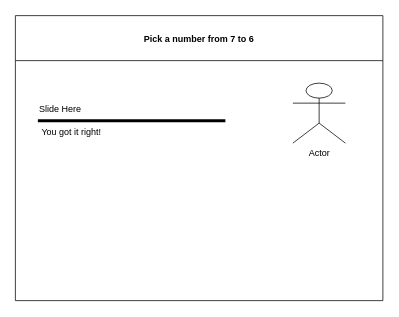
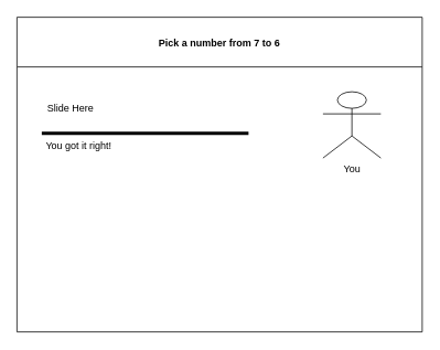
  <mxCell id="0" />
  <mxCell id="1" parent="0" />
  <mxCell id="2" value="Pick a number from 7 to 6" style="swimlane;startSize=60;" parent="1" vertex="1"><mxGeometry x="20" y="20" width="490" height="380" as="geometry" /></mxCell>
  <mxCell id="3" value="" style="line;strokeWidth=4;html=1;perimeter=backbonePerimeter;points=[];outlineConnect=0;" parent="2" vertex="1"><mxGeometry x="30" y="80" width="250" height="120" as="geometry" /></mxCell>
- <mxCell id="4" value="Slide Here" style="text;html=1;strokeColor=none;fillColor=none;align=center;verticalAlign=middle;whiteSpace=wrap;rounded=0;" parent="2" vertex="1"><mxGeometry x="30" y="110" width="60" height="30" as="geometry" /></mxCell>
+ <mxCell id="4" value="Slide Here" style="text;html=1;strokeColor=none;fillColor=none;align=center;verticalAlign=middle;whiteSpace=wrap;rounded=0;" parent="2" vertex="1"><mxGeometry x="35" y="95" width="60" height="30" as="geometry" /></mxCell>
  <mxCell id="5" value="You got it right!" style="text;html=1;strokeColor=none;fillColor=none;align=center;verticalAlign=middle;whiteSpace=wrap;rounded=0;" parent="2" vertex="1"><mxGeometry x="10" y="140" width="130" height="30" as="geometry" /></mxCell>
- <mxCell id="6" value="Actor" style="shape=umlActor;verticalLabelPosition=bottom;verticalAlign=top;html=1;outlineConnect=0;" vertex="1" parent="2"><mxGeometry x="370" y="90" width="70" height="80" as="geometry" /></mxCell>
+ <mxCell id="6" value="You" style="shape=umlActor;verticalLabelPosition=bottom;verticalAlign=top;html=1;outlineConnect=0;" vertex="1" parent="2"><mxGeometry x="370" y="90" width="70" height="80" as="geometry" /></mxCell>
